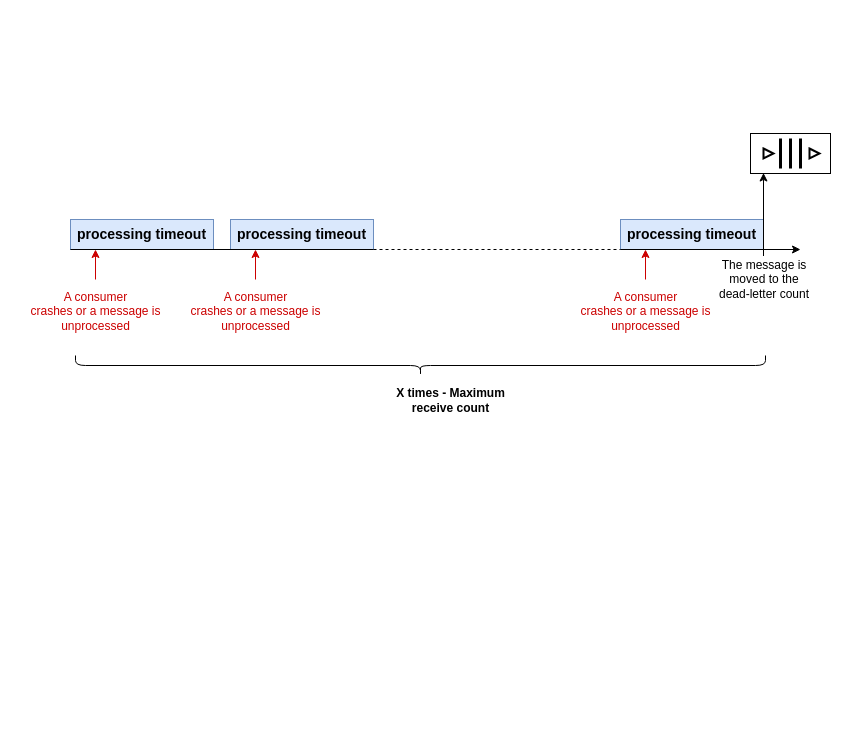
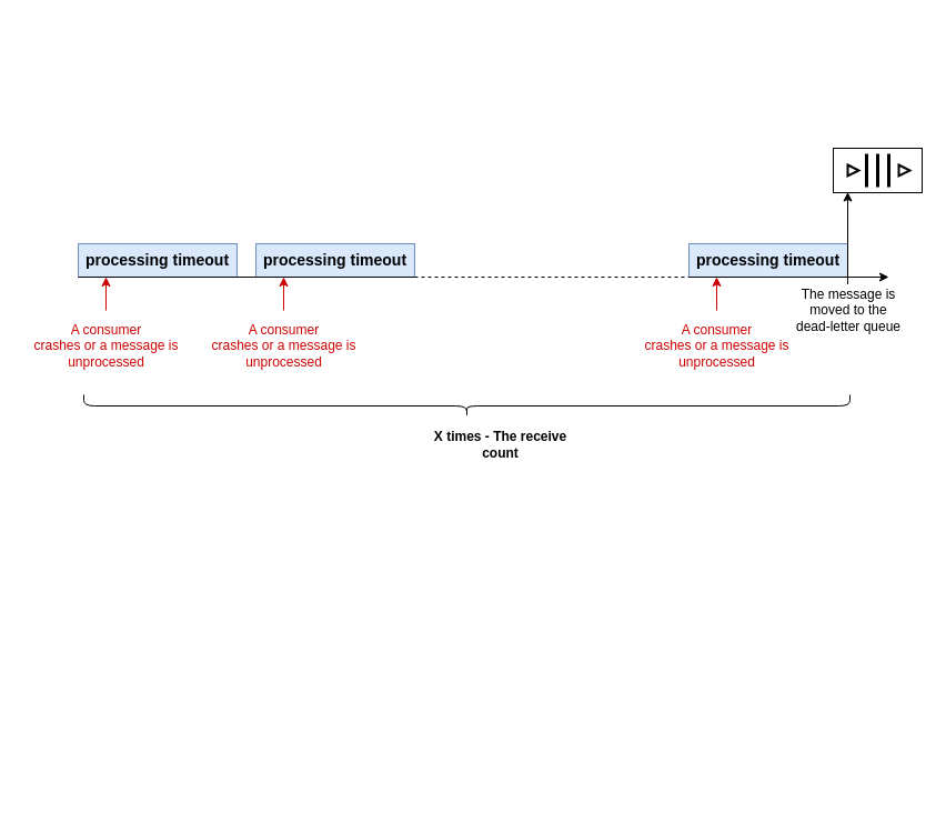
  <mxCell id="0" />
  <mxCell id="1" parent="0" />
  <mxCell id="2" value="" style="endArrow=classic;html=1;fontColor=#990000;strokeColor=#CC0000;" parent="1" edge="1"><mxGeometry width="50" height="50" relative="1" as="geometry"><mxPoint x="95" y="279" as="sourcePoint" /><mxPoint x="95" y="249" as="targetPoint" /></mxGeometry></mxCell>
  <mxCell id="3" value="A consumer&lt;br&gt;crashes or a message is unprocessed" style="text;html=1;strokeColor=none;fillColor=none;align=center;verticalAlign=middle;whiteSpace=wrap;rounded=0;fontColor=#CC0000;" parent="1" vertex="1"><mxGeometry x="20" y="285" width="151" height="51" as="geometry" /></mxCell>
  <mxCell id="4" value="&lt;font style=&quot;font-size: 14px&quot;&gt;processing timeout&lt;/font&gt;" style="rounded=0;whiteSpace=wrap;html=1;fillColor=#dae8fc;strokeColor=#6c8ebf;fontStyle=1" parent="1" vertex="1"><mxGeometry x="70" y="219" width="143" height="30" as="geometry" /></mxCell>
  <mxCell id="5" value="" style="endArrow=classic;html=1;fontColor=#990000;strokeColor=#CC0000;" edge="1" parent="1"><mxGeometry width="50" height="50" relative="1" as="geometry"><mxPoint x="255" y="279" as="sourcePoint" /><mxPoint x="255" y="249" as="targetPoint" /></mxGeometry></mxCell>
  <mxCell id="6" value="A consumer&lt;br&gt;crashes or a message is unprocessed" style="text;html=1;strokeColor=none;fillColor=none;align=center;verticalAlign=middle;whiteSpace=wrap;rounded=0;fontColor=#CC0000;" vertex="1" parent="1"><mxGeometry x="180" y="285" width="151" height="51" as="geometry" /></mxCell>
  <mxCell id="7" value="&lt;font style=&quot;font-size: 14px&quot;&gt;processing timeout&lt;/font&gt;" style="rounded=0;whiteSpace=wrap;html=1;fillColor=#dae8fc;strokeColor=#6c8ebf;fontStyle=1" vertex="1" parent="1"><mxGeometry x="230" y="219" width="143" height="30" as="geometry" /></mxCell>
  <mxCell id="8" value="" style="endArrow=classic;html=1;fontColor=#990000;strokeColor=#CC0000;" edge="1" parent="1"><mxGeometry width="50" height="50" relative="1" as="geometry"><mxPoint x="645" y="279" as="sourcePoint" /><mxPoint x="645" y="249" as="targetPoint" /></mxGeometry></mxCell>
  <mxCell id="9" value="A consumer&lt;br&gt;crashes or a message is unprocessed" style="text;html=1;strokeColor=none;fillColor=none;align=center;verticalAlign=middle;whiteSpace=wrap;rounded=0;fontColor=#CC0000;" vertex="1" parent="1"><mxGeometry x="570" y="285" width="151" height="51" as="geometry" /></mxCell>
  <mxCell id="10" value="&lt;font style=&quot;font-size: 14px&quot;&gt;processing timeout&lt;/font&gt;" style="rounded=0;whiteSpace=wrap;html=1;fillColor=#dae8fc;strokeColor=#6c8ebf;fontStyle=1" vertex="1" parent="1"><mxGeometry x="620" y="219" width="143" height="30" as="geometry" /></mxCell>
  <mxCell id="11" value="" style="shape=curlyBracket;whiteSpace=wrap;html=1;rounded=1;rotation=-90;" vertex="1" parent="1"><mxGeometry x="410" y="20" width="20" height="690" as="geometry" /></mxCell>
- <mxCell id="12" value="&lt;b&gt;X times - Maximum receive count&lt;/b&gt;" style="text;html=1;strokeColor=none;fillColor=none;align=center;verticalAlign=middle;whiteSpace=wrap;rounded=0;" vertex="1" parent="1"><mxGeometry x="378.75" y="390" width="142.5" height="20" as="geometry" /></mxCell>
+ <mxCell id="12" value="&lt;b&gt;X times - The receive count&lt;/b&gt;" style="text;html=1;strokeColor=none;fillColor=none;align=center;verticalAlign=middle;whiteSpace=wrap;rounded=0;" vertex="1" parent="1"><mxGeometry x="378.75" y="390" width="142.5" height="20" as="geometry" /></mxCell>
  <mxCell id="13" value="" style="endArrow=none;dashed=1;html=1;exitX=1;exitY=1;exitDx=0;exitDy=0;" edge="1" parent="1" source="7"><mxGeometry width="50" height="50" relative="1" as="geometry"><mxPoint x="380" y="249" as="sourcePoint" /><mxPoint x="620" y="249" as="targetPoint" /></mxGeometry></mxCell>
  <mxCell id="14" value="" style="endArrow=classic;html=1;startArrow=none;startFill=0;endFill=1;" parent="1" edge="1"><mxGeometry width="50" height="50" relative="1" as="geometry"><mxPoint x="620" y="249" as="sourcePoint" /><mxPoint x="800" y="249" as="targetPoint" /></mxGeometry></mxCell>
  <mxCell id="15" value="" style="endArrow=none;html=1;startArrow=none;startFill=0;endFill=0;exitX=0;exitY=1;exitDx=0;exitDy=0;strokeColor=#000000;entryX=1;entryY=1;entryDx=0;entryDy=0;" edge="1" parent="1" target="7"><mxGeometry width="50" height="50" relative="1" as="geometry"><mxPoint x="70" y="249" as="sourcePoint" /><mxPoint x="370" y="249" as="targetPoint" /></mxGeometry></mxCell>
  <mxCell id="16" value="" style="endArrow=classic;html=1;" edge="1" parent="1"><mxGeometry width="50" height="50" relative="1" as="geometry"><mxPoint x="763" y="255.5" as="sourcePoint" /><mxPoint x="763" y="172.5" as="targetPoint" /></mxGeometry></mxCell>
- <mxCell id="17" value="The message is moved to the&lt;br&gt;dead-letter count" style="text;html=1;strokeColor=none;fillColor=none;align=center;verticalAlign=middle;whiteSpace=wrap;rounded=0;" vertex="1" parent="1"><mxGeometry x="709" y="269" width="110" height="20" as="geometry" /></mxCell>
+ <mxCell id="17" value="The message is moved to the&lt;br&gt;dead-letter queue" style="text;html=1;strokeColor=none;fillColor=none;align=center;verticalAlign=middle;whiteSpace=wrap;rounded=0;" vertex="1" parent="1"><mxGeometry x="709" y="269" width="110" height="20" as="geometry" /></mxCell>
  <mxCell id="18" style="edgeStyle=orthogonalEdgeStyle;rounded=0;orthogonalLoop=1;jettySize=auto;html=1;exitX=0.5;exitY=1;exitDx=0;exitDy=0;endArrow=none;endFill=0;strokeColor=#000000;" edge="1" parent="1" source="17" target="17"><mxGeometry relative="1" as="geometry" /></mxCell>
  <mxCell id="19" value="" style="rounded=0;whiteSpace=wrap;html=1;shadow=0;" vertex="1" parent="1"><mxGeometry x="750" y="133" width="80" height="40" as="geometry" /></mxCell>
  <mxCell id="20" value="" style="triangle;whiteSpace=wrap;html=1;shadow=0;strokeWidth=2;" vertex="1" parent="1"><mxGeometry x="809" y="148" width="10" height="10" as="geometry" /></mxCell>
  <mxCell id="21" value="" style="triangle;whiteSpace=wrap;html=1;shadow=0;strokeWidth=2;" vertex="1" parent="1"><mxGeometry x="763" y="148" width="10" height="10" as="geometry" /></mxCell>
  <mxCell id="22" value="" style="endArrow=none;html=1;strokeColor=#000000;entryX=0.25;entryY=0;entryDx=0;entryDy=0;strokeWidth=3;" edge="1" parent="1"><mxGeometry width="50" height="50" relative="1" as="geometry"><mxPoint x="780" y="168" as="sourcePoint" /><mxPoint x="780" y="138" as="targetPoint" /></mxGeometry></mxCell>
  <mxCell id="23" value="" style="endArrow=none;html=1;strokeColor=#000000;entryX=0.25;entryY=0;entryDx=0;entryDy=0;strokeWidth=3;" edge="1" parent="1"><mxGeometry width="50" height="50" relative="1" as="geometry"><mxPoint x="790" y="168" as="sourcePoint" /><mxPoint x="790" y="138" as="targetPoint" /></mxGeometry></mxCell>
  <mxCell id="24" value="" style="endArrow=none;html=1;strokeColor=#000000;entryX=0.25;entryY=0;entryDx=0;entryDy=0;strokeWidth=3;" edge="1" parent="1"><mxGeometry width="50" height="50" relative="1" as="geometry"><mxPoint x="800" y="168" as="sourcePoint" /><mxPoint x="800" y="138" as="targetPoint" /><Array as="points" /></mxGeometry></mxCell>
